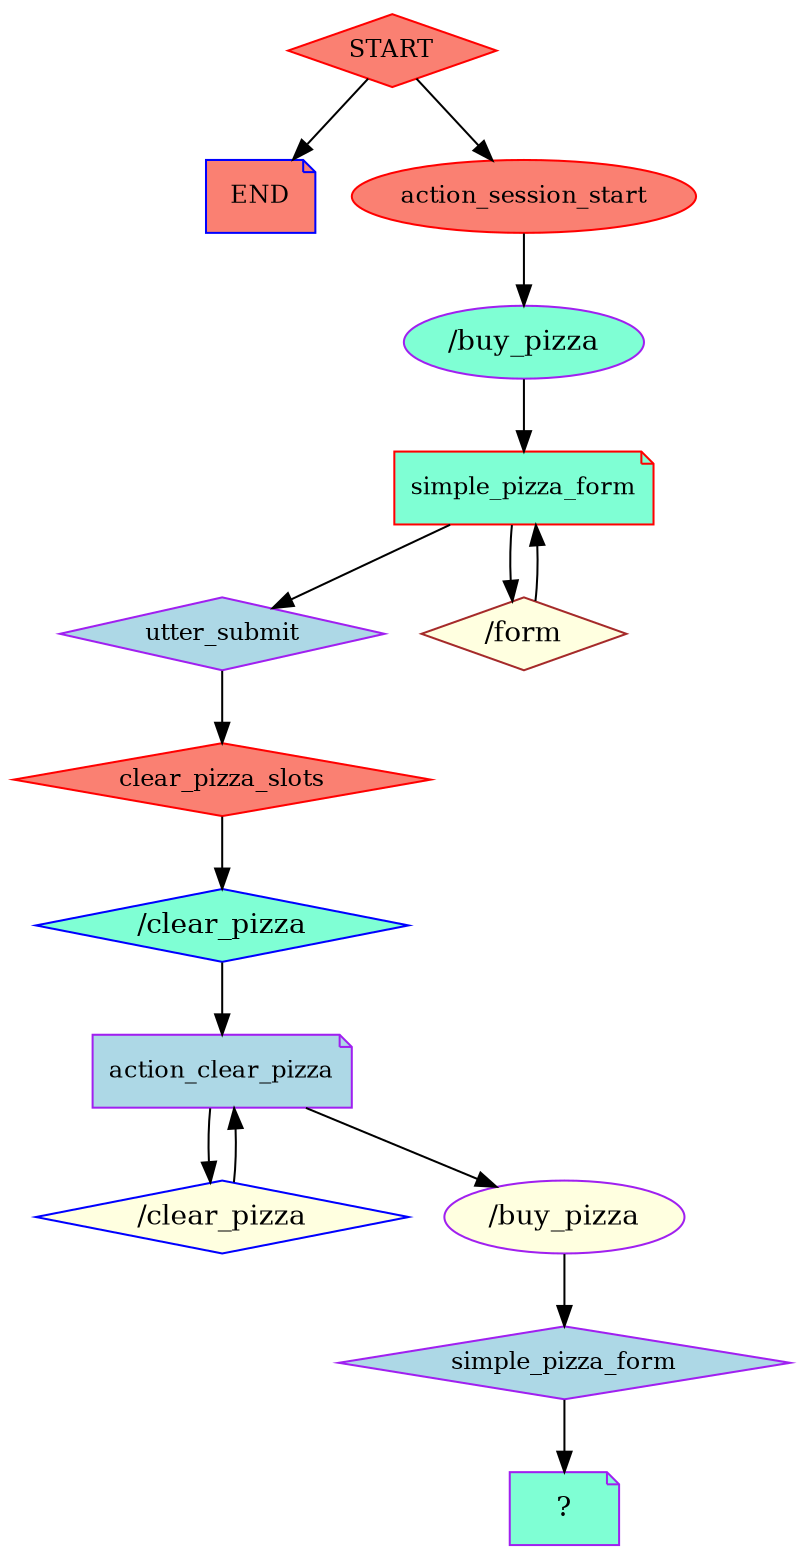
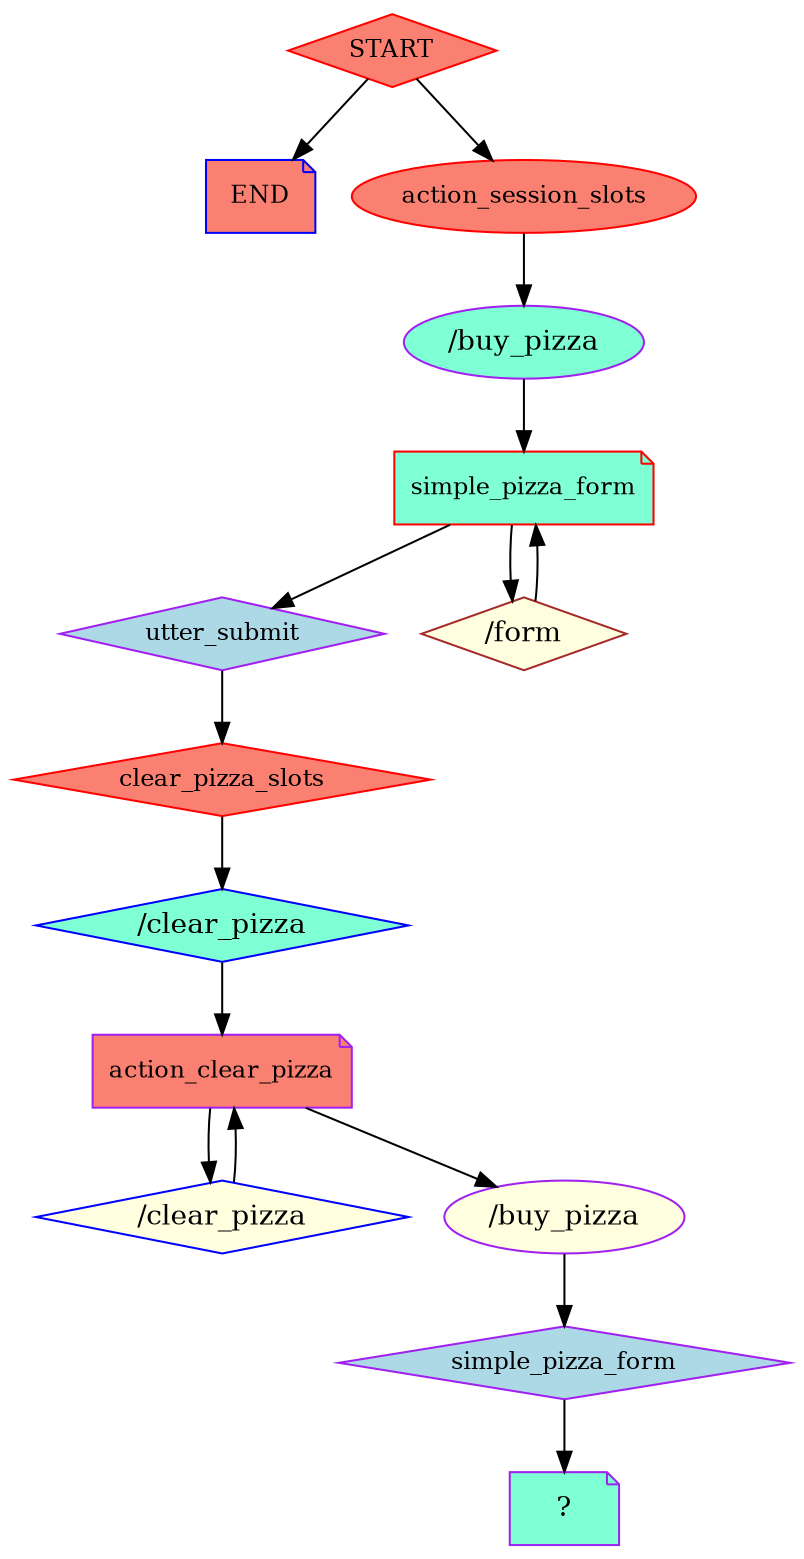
  digraph {
    node [color=purple fillcolor=salmon fontsize=12 shape=diamond style=filled]
    n1 [color=red label=START]
    n2 [color=blue label=END shape=note]
-   n3 [color=red label=action_session_start shape=ellipse]
+   n3 [color=red label=action_session_slots shape=ellipse]
    n4 [fillcolor=aquamarine label="/buy_pizza" shape=ellipse fontsize=""]
    n5 [color=red fillcolor=aquamarine label=simple_pizza_form shape=note]
    n6 [fillcolor=lightblue label=utter_submit]
    n7 [color=brown fillcolor=lightyellow label="/form" fontsize=""]
    n8 [color=red label=clear_pizza_slots]
    n9 [color=blue fillcolor=aquamarine label="/clear_pizza" fontsize=""]
-   n10 [fillcolor=lightblue label=action_clear_pizza shape=note]
+   n10 [label=action_clear_pizza shape=note]
    n11 [color=blue fillcolor=lightyellow label="/clear_pizza" fontsize=""]
    n12 [fillcolor=lightyellow label="/buy_pizza" shape=ellipse fontsize=""]
    n13 [fillcolor=lightblue label=simple_pizza_form]
    n14 [fillcolor=aquamarine label="  ?  " shape=note fontsize=""]
    n1 -> n2
    n1 -> n3
    n3 -> n4
    n4 -> n5
    n5 -> n6
    n5 -> n7
    n6 -> n8
    n7 -> n5
    n8 -> n9
    n9 -> n10
    n10 -> n11
    n10 -> n12
    n11 -> n10
    n12 -> n13
    n13 -> n14
  }
